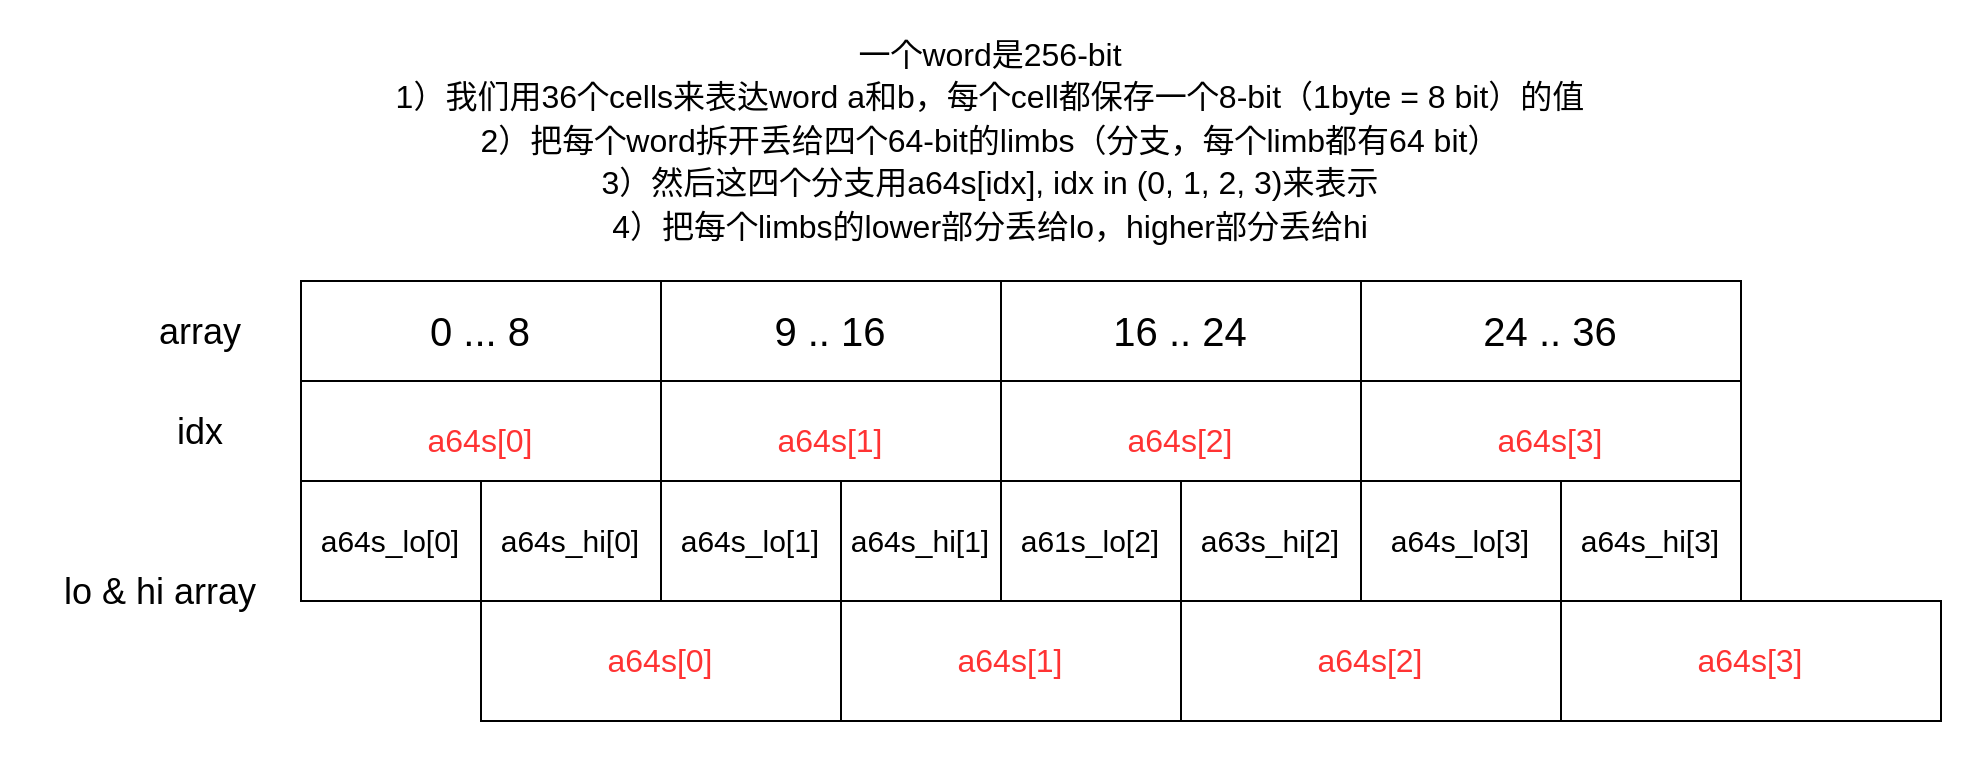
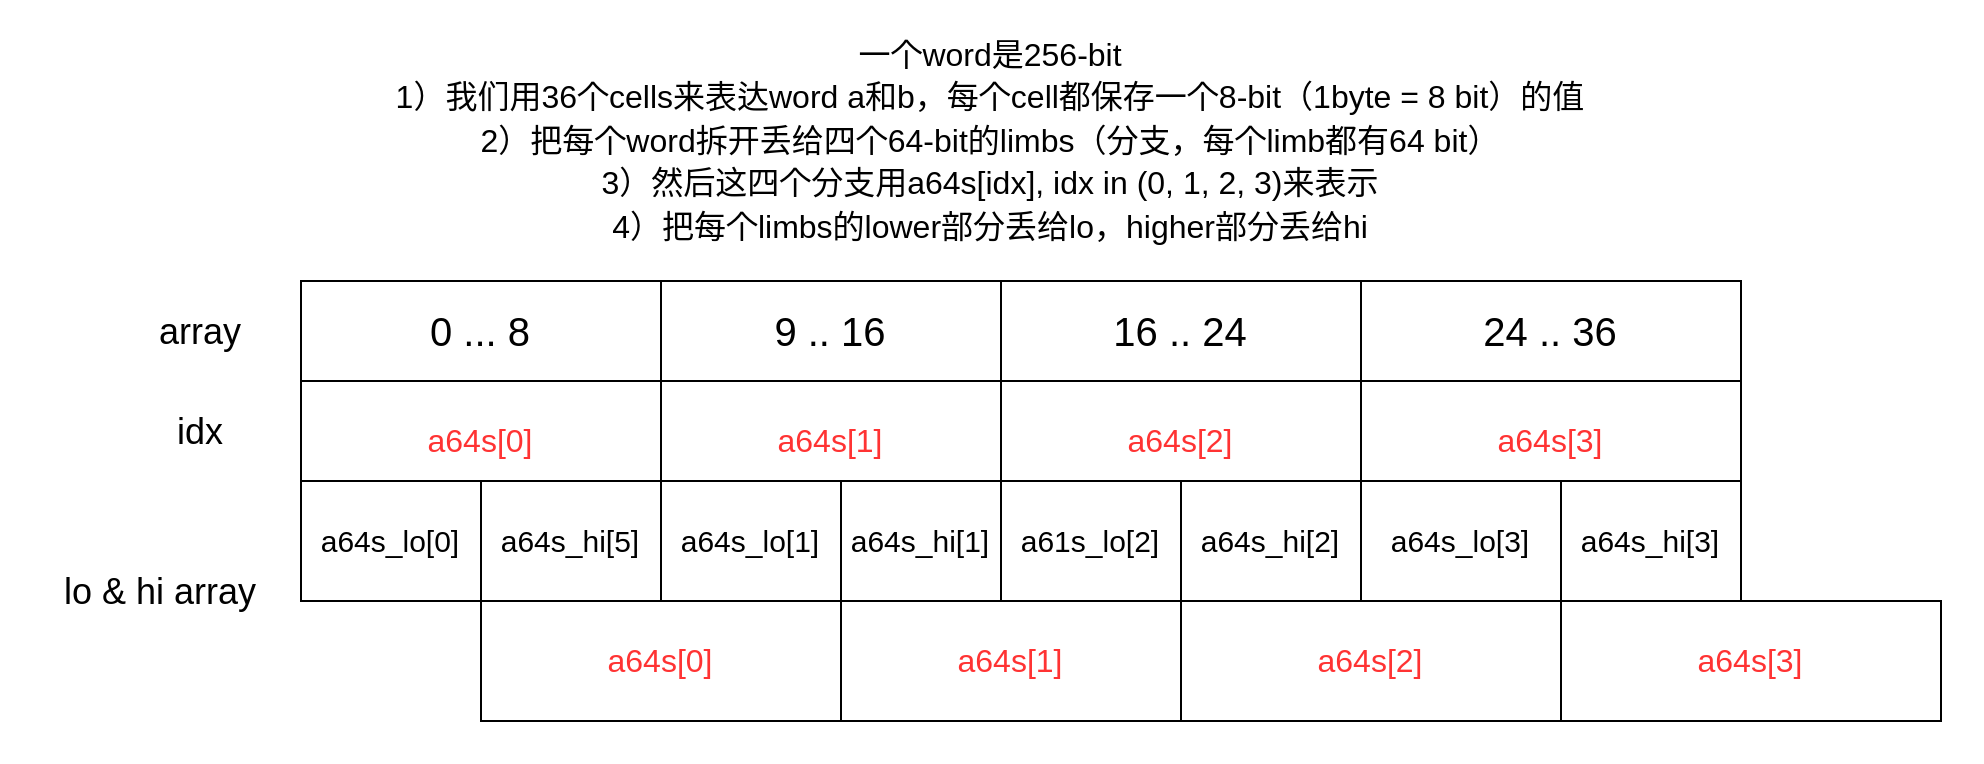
  <mxCell id="0" />
  <mxCell id="1" parent="0" />
  <mxCell id="2" value="" style="shape=table;html=1;whiteSpace=wrap;startSize=0;container=1;collapsible=0;childLayout=tableLayout;" parent="1" vertex="1"><mxGeometry x="150" y="140" width="720" height="100" as="geometry" /></mxCell>
  <mxCell id="3" value="" style="shape=tableRow;horizontal=0;startSize=0;swimlaneHead=0;swimlaneBody=0;top=0;left=0;bottom=0;right=0;collapsible=0;dropTarget=0;fillColor=none;points=[[0,0.5],[1,0.5]];portConstraint=eastwest;" parent="2" vertex="1"><mxGeometry width="720" height="50" as="geometry" /></mxCell>
  <mxCell id="4" value="&lt;font style=&quot;font-size: 20px;&quot;&gt;0 ... 8&lt;/font&gt;" style="shape=partialRectangle;html=1;whiteSpace=wrap;connectable=0;fillColor=none;top=0;left=0;bottom=0;right=0;overflow=hidden;" parent="3" vertex="1"><mxGeometry width="180" height="50" as="geometry"><mxRectangle width="180" height="50" as="alternateBounds" /></mxGeometry></mxCell>
  <mxCell id="5" value="&lt;font style=&quot;font-size: 20px;&quot;&gt;9 .. 16&lt;/font&gt;" style="shape=partialRectangle;html=1;whiteSpace=wrap;connectable=0;fillColor=none;top=0;left=0;bottom=0;right=0;overflow=hidden;" parent="3" vertex="1"><mxGeometry x="180" width="170" height="50" as="geometry"><mxRectangle width="170" height="50" as="alternateBounds" /></mxGeometry></mxCell>
  <mxCell id="6" value="&lt;font style=&quot;font-size: 20px;&quot;&gt;16 .. 24&lt;/font&gt;" style="shape=partialRectangle;html=1;whiteSpace=wrap;connectable=0;fillColor=none;top=0;left=0;bottom=0;right=0;overflow=hidden;" parent="3" vertex="1"><mxGeometry x="350" width="180" height="50" as="geometry"><mxRectangle width="180" height="50" as="alternateBounds" /></mxGeometry></mxCell>
  <mxCell id="7" value="&lt;font style=&quot;font-size: 20px;&quot;&gt;24 .. 36&lt;/font&gt;" style="shape=partialRectangle;html=1;whiteSpace=wrap;connectable=0;fillColor=none;top=0;left=0;bottom=0;right=0;overflow=hidden;" parent="3" vertex="1"><mxGeometry x="530" width="190" height="50" as="geometry"><mxRectangle width="190" height="50" as="alternateBounds" /></mxGeometry></mxCell>
  <mxCell id="8" value="" style="shape=tableRow;horizontal=0;startSize=0;swimlaneHead=0;swimlaneBody=0;top=0;left=0;bottom=0;right=0;collapsible=0;dropTarget=0;fillColor=none;points=[[0,0.5],[1,0.5]];portConstraint=eastwest;" parent="2" vertex="1"><mxGeometry y="50" width="720" height="50" as="geometry" /></mxCell>
  <mxCell id="9" value="&lt;pre style=&quot;box-sizing: border-box; margin-top: 0px; margin-bottom: 16px; overflow-wrap: normal; padding: 16px; overflow: auto; line-height: 1.45; background-color: var(--color-canvas-subtle); border-radius: 6px;&quot; class=&quot;notranslate&quot;&gt;&lt;code style=&quot;box-sizing: border-box; padding: 0px; margin: 0px; background: transparent; border-radius: 6px; word-break: normal; border: 0px; display: inline; overflow: visible; line-height: inherit; overflow-wrap: normal;&quot;&gt;&lt;font color=&quot;#ff3333&quot; face=&quot;Helvetica&quot; style=&quot;font-size: 16px;&quot;&gt;a64s[0]&lt;/font&gt;&lt;/code&gt;&lt;/pre&gt;" style="shape=partialRectangle;html=1;whiteSpace=wrap;connectable=0;fillColor=none;top=0;left=0;bottom=0;right=0;overflow=hidden;align=center;" parent="8" vertex="1"><mxGeometry width="180" height="50" as="geometry"><mxRectangle width="180" height="50" as="alternateBounds" /></mxGeometry></mxCell>
  <mxCell id="10" value="&lt;pre style=&quot;background-color: var(--color-canvas-subtle); box-sizing: border-box; margin-top: 0px; margin-bottom: 16px; overflow-wrap: normal; padding: 16px; overflow: auto; line-height: 1.45; border-radius: 6px;&quot; class=&quot;notranslate&quot;&gt;&lt;code style=&quot;box-sizing: border-box; padding: 0px; margin: 0px; background: transparent; border-radius: 6px; word-break: normal; border: 0px; display: inline; overflow: visible; line-height: inherit; overflow-wrap: normal;&quot;&gt;&lt;font color=&quot;#ff3333&quot; face=&quot;Helvetica&quot; style=&quot;font-size: 16px;&quot;&gt;a64s[1]&lt;/font&gt;&lt;/code&gt;&lt;/pre&gt;" style="shape=partialRectangle;html=1;whiteSpace=wrap;connectable=0;fillColor=none;top=0;left=0;bottom=0;right=0;overflow=hidden;" parent="8" vertex="1"><mxGeometry x="180" width="170" height="50" as="geometry"><mxRectangle width="170" height="50" as="alternateBounds" /></mxGeometry></mxCell>
  <mxCell id="11" value="&lt;pre style=&quot;background-color: var(--color-canvas-subtle); box-sizing: border-box; margin-top: 0px; margin-bottom: 16px; overflow-wrap: normal; padding: 16px; overflow: auto; line-height: 1.45; border-radius: 6px;&quot; class=&quot;notranslate&quot;&gt;&lt;code style=&quot;box-sizing: border-box; padding: 0px; margin: 0px; background: transparent; border-radius: 6px; word-break: normal; border: 0px; display: inline; overflow: visible; line-height: inherit; overflow-wrap: normal;&quot;&gt;&lt;font color=&quot;#ff3333&quot; face=&quot;Helvetica&quot; style=&quot;font-size: 16px;&quot;&gt;a64s[2]&lt;/font&gt;&lt;/code&gt;&lt;/pre&gt;" style="shape=partialRectangle;html=1;whiteSpace=wrap;connectable=0;fillColor=none;top=0;left=0;bottom=0;right=0;overflow=hidden;" parent="8" vertex="1"><mxGeometry x="350" width="180" height="50" as="geometry"><mxRectangle width="180" height="50" as="alternateBounds" /></mxGeometry></mxCell>
  <mxCell id="12" value="&lt;pre style=&quot;background-color: var(--color-canvas-subtle); box-sizing: border-box; margin-top: 0px; margin-bottom: 16px; overflow-wrap: normal; padding: 16px; overflow: auto; line-height: 1.45; border-radius: 6px;&quot; class=&quot;notranslate&quot;&gt;&lt;code style=&quot;box-sizing: border-box; padding: 0px; margin: 0px; background: transparent; border-radius: 6px; word-break: normal; border: 0px; display: inline; overflow: visible; line-height: inherit; overflow-wrap: normal;&quot;&gt;&lt;font color=&quot;#ff3333&quot; face=&quot;Helvetica&quot; style=&quot;font-size: 16px;&quot;&gt;a64s[3]&lt;/font&gt;&lt;/code&gt;&lt;/pre&gt;" style="shape=partialRectangle;html=1;whiteSpace=wrap;connectable=0;fillColor=none;top=0;left=0;bottom=0;right=0;overflow=hidden;" parent="8" vertex="1"><mxGeometry x="530" width="190" height="50" as="geometry"><mxRectangle width="190" height="50" as="alternateBounds" /></mxGeometry></mxCell>
  <mxCell id="13" value="&lt;font style=&quot;font-size: 18px;&quot;&gt;array&lt;/font&gt;" style="text;html=1;strokeColor=none;fillColor=none;align=center;verticalAlign=middle;whiteSpace=wrap;rounded=0;fontSize=20;" parent="1" vertex="1"><mxGeometry y="150" width="60" height="30" as="geometry" x="70" /></mxCell>
  <mxCell id="14" value="&lt;font style=&quot;font-size: 16px;&quot;&gt;一个word是256-bit&lt;br&gt;1）我们用36个cells来表达word a和b，每个cell都保存一个8-bit（1byte = 8 bit）的值&lt;br&gt;2）把每个word拆开丢给四个64-bit的limbs（分支，每个limb都有64 bit）&lt;br&gt;3）然后这四个分支用a64s[idx], idx in (0, 1, 2, 3)来表示&lt;br&gt;4）把每个limbs的lower部分丢给lo，higher部分丢给hi&lt;br&gt;&lt;/font&gt;" style="text;html=1;strokeColor=none;fillColor=none;align=center;verticalAlign=middle;whiteSpace=wrap;rounded=0;fontSize=18;" parent="1" vertex="1"><mxGeometry x="165" y="20" width="660" height="100" as="geometry" /></mxCell>
  <mxCell id="15" value="&lt;font style=&quot;font-size: 18px;&quot;&gt;idx&lt;/font&gt;" style="text;html=1;strokeColor=none;fillColor=none;align=center;verticalAlign=middle;whiteSpace=wrap;rounded=0;fontSize=20;" parent="1" vertex="1"><mxGeometry y="200" width="60" height="30" as="geometry" x="70" /></mxCell>
  <mxCell id="16" value="&lt;font style=&quot;font-size: 18px;&quot;&gt;lo &amp;amp; hi array&lt;/font&gt;" style="text;html=1;strokeColor=none;fillColor=none;align=center;verticalAlign=middle;whiteSpace=wrap;rounded=0;fontSize=20;" parent="1" vertex="1"><mxGeometry x="20" y="275" width="120" height="40" as="geometry" /></mxCell>
  <mxCell id="17" value="" style="shape=table;html=1;whiteSpace=wrap;startSize=0;container=1;collapsible=0;childLayout=tableLayout;fontFamily=Helvetica;fontSize=16;" parent="1" vertex="1"><mxGeometry x="150" y="240" width="720" height="60" as="geometry" /></mxCell>
  <mxCell id="18" value="" style="shape=tableRow;horizontal=0;startSize=0;swimlaneHead=0;swimlaneBody=0;top=0;left=0;bottom=0;right=0;collapsible=0;dropTarget=0;fillColor=none;points=[[0,0.5],[1,0.5]];portConstraint=eastwest;fontFamily=Helvetica;fontSize=16;" parent="17" vertex="1"><mxGeometry width="720" height="60" as="geometry" /></mxCell>
  <mxCell id="19" value="&lt;font style=&quot;font-size: 15px;&quot;&gt;a64s_lo[0]&lt;/font&gt;" style="shape=partialRectangle;html=1;whiteSpace=wrap;connectable=0;fillColor=none;top=0;left=0;bottom=0;right=0;overflow=hidden;fontFamily=Helvetica;fontSize=16;" parent="18" vertex="1"><mxGeometry width="90" height="60" as="geometry"><mxRectangle width="90" height="60" as="alternateBounds" /></mxGeometry></mxCell>
- <mxCell id="20" value="&lt;span style=&quot;font-size: 15px;&quot;&gt;a64s_hi[0]&lt;/span&gt;" style="shape=partialRectangle;html=1;whiteSpace=wrap;connectable=0;fillColor=none;top=0;left=0;bottom=0;right=0;overflow=hidden;fontFamily=Helvetica;fontSize=16;" parent="18" vertex="1"><mxGeometry x="90" width="90" height="60" as="geometry"><mxRectangle width="90" height="60" as="alternateBounds" /></mxGeometry></mxCell>
+ <mxCell id="20" value="&lt;span style=&quot;font-size: 15px;&quot;&gt;a64s_hi[5]&lt;/span&gt;" style="shape=partialRectangle;html=1;whiteSpace=wrap;connectable=0;fillColor=none;top=0;left=0;bottom=0;right=0;overflow=hidden;fontFamily=Helvetica;fontSize=16;" parent="18" vertex="1"><mxGeometry x="90" width="90" height="60" as="geometry"><mxRectangle width="90" height="60" as="alternateBounds" /></mxGeometry></mxCell>
  <mxCell id="21" value="&lt;span style=&quot;font-size: 15px;&quot;&gt;a64s_lo[1]&lt;/span&gt;" style="shape=partialRectangle;html=1;whiteSpace=wrap;connectable=0;fillColor=none;top=0;left=0;bottom=0;right=0;overflow=hidden;fontFamily=Helvetica;fontSize=16;" parent="18" vertex="1"><mxGeometry x="180" width="90" height="60" as="geometry"><mxRectangle width="90" height="60" as="alternateBounds" /></mxGeometry></mxCell>
  <mxCell id="22" value="&lt;span style=&quot;font-size: 15px;&quot;&gt;a64s_hi[1]&lt;/span&gt;" style="shape=partialRectangle;html=1;whiteSpace=wrap;connectable=0;fillColor=none;top=0;left=0;bottom=0;right=0;overflow=hidden;fontFamily=Helvetica;fontSize=16;" parent="18" vertex="1"><mxGeometry x="270" width="80" height="60" as="geometry"><mxRectangle width="80" height="60" as="alternateBounds" /></mxGeometry></mxCell>
  <mxCell id="23" value="&lt;span style=&quot;font-size: 15px;&quot;&gt;a61s_lo[2]&lt;/span&gt;" style="shape=partialRectangle;html=1;whiteSpace=wrap;connectable=0;fillColor=none;top=0;left=0;bottom=0;right=0;overflow=hidden;fontFamily=Helvetica;fontSize=16;" parent="18" vertex="1"><mxGeometry x="350" width="90" height="60" as="geometry"><mxRectangle width="90" height="60" as="alternateBounds" /></mxGeometry></mxCell>
- <mxCell id="24" value="&lt;span style=&quot;font-size: 15px;&quot;&gt;a63s_hi[2]&lt;/span&gt;" style="shape=partialRectangle;html=1;whiteSpace=wrap;connectable=0;fillColor=none;top=0;left=0;bottom=0;right=0;overflow=hidden;fontFamily=Helvetica;fontSize=16;" parent="18" vertex="1"><mxGeometry x="440" width="90" height="60" as="geometry"><mxRectangle width="90" height="60" as="alternateBounds" /></mxGeometry></mxCell>
+ <mxCell id="24" value="&lt;span style=&quot;font-size: 15px;&quot;&gt;a64s_hi[2]&lt;/span&gt;" style="shape=partialRectangle;html=1;whiteSpace=wrap;connectable=0;fillColor=none;top=0;left=0;bottom=0;right=0;overflow=hidden;fontFamily=Helvetica;fontSize=16;" parent="18" vertex="1"><mxGeometry x="440" width="90" height="60" as="geometry"><mxRectangle width="90" height="60" as="alternateBounds" /></mxGeometry></mxCell>
  <mxCell id="25" value="&lt;span style=&quot;font-size: 15px;&quot;&gt;a64s_lo[3]&lt;/span&gt;" style="shape=partialRectangle;html=1;whiteSpace=wrap;connectable=0;fillColor=none;top=0;left=0;bottom=0;right=0;overflow=hidden;fontFamily=Helvetica;fontSize=16;" parent="18" vertex="1"><mxGeometry x="530" width="100" height="60" as="geometry"><mxRectangle width="100" height="60" as="alternateBounds" /></mxGeometry></mxCell>
  <mxCell id="26" value="&lt;span style=&quot;font-size: 15px;&quot;&gt;a64s_hi[3]&lt;/span&gt;" style="shape=partialRectangle;html=1;whiteSpace=wrap;connectable=0;fillColor=none;top=0;left=0;bottom=0;right=0;overflow=hidden;fontFamily=Helvetica;fontSize=16;" parent="18" vertex="1"><mxGeometry x="630" width="90" height="60" as="geometry"><mxRectangle width="90" height="60" as="alternateBounds" /></mxGeometry></mxCell>
  <mxCell id="27" value="" style="shape=table;html=1;whiteSpace=wrap;startSize=0;container=1;collapsible=0;childLayout=tableLayout;" vertex="1" parent="1"><mxGeometry x="240" y="300" width="730" height="60" as="geometry" /></mxCell>
  <mxCell id="28" style="shape=tableRow;horizontal=0;startSize=0;swimlaneHead=0;swimlaneBody=0;top=0;left=0;bottom=0;right=0;collapsible=0;dropTarget=0;fillColor=none;points=[[0,0.5],[1,0.5]];portConstraint=eastwest;" vertex="1" parent="27"><mxGeometry width="730" height="60" as="geometry" /></mxCell>
  <mxCell id="29" value="&lt;pre style=&quot;background-color: var(--color-canvas-subtle); box-sizing: border-box; margin-top: 0px; margin-bottom: 16px; overflow-wrap: normal; padding: 16px; overflow: auto; line-height: 1.45; border-radius: 6px;&quot; class=&quot;notranslate&quot;&gt;&lt;code style=&quot;box-sizing: border-box; padding: 0px; margin: 0px; background: transparent; border-radius: 6px; word-break: normal; border: 0px; display: inline; overflow: visible; line-height: inherit; overflow-wrap: normal;&quot;&gt;&lt;font color=&quot;#ff3333&quot; style=&quot;font-size: 16px;&quot; face=&quot;Helvetica&quot;&gt;a64s[0]&lt;/font&gt;&lt;/code&gt;&lt;/pre&gt;" style="shape=partialRectangle;html=1;whiteSpace=wrap;connectable=0;fillColor=none;top=0;left=0;bottom=0;right=0;overflow=hidden;" vertex="1" parent="28"><mxGeometry width="180" height="60" as="geometry"><mxRectangle width="180" height="60" as="alternateBounds" /></mxGeometry></mxCell>
  <mxCell id="30" value="&lt;pre style=&quot;background-color: var(--color-canvas-subtle); box-sizing: border-box; margin-top: 0px; margin-bottom: 16px; overflow-wrap: normal; padding: 16px; overflow: auto; line-height: 1.45; border-radius: 6px;&quot; class=&quot;notranslate&quot;&gt;&lt;code style=&quot;box-sizing: border-box; padding: 0px; margin: 0px; background: transparent; border-radius: 6px; word-break: normal; border: 0px; display: inline; overflow: visible; line-height: inherit; overflow-wrap: normal;&quot;&gt;&lt;font color=&quot;#ff3333&quot; style=&quot;font-size: 16px;&quot; face=&quot;Helvetica&quot;&gt;a64s[1]&lt;/font&gt;&lt;/code&gt;&lt;/pre&gt;" style="shape=partialRectangle;html=1;whiteSpace=wrap;connectable=0;fillColor=none;top=0;left=0;bottom=0;right=0;overflow=hidden;" vertex="1" parent="28"><mxGeometry x="180" width="170" height="60" as="geometry"><mxRectangle width="170" height="60" as="alternateBounds" /></mxGeometry></mxCell>
  <mxCell id="31" value="&lt;pre style=&quot;background-color: var(--color-canvas-subtle); box-sizing: border-box; margin-top: 0px; margin-bottom: 16px; overflow-wrap: normal; padding: 16px; overflow: auto; line-height: 1.45; border-radius: 6px;&quot; class=&quot;notranslate&quot;&gt;&lt;code style=&quot;box-sizing: border-box; padding: 0px; margin: 0px; background: transparent; border-radius: 6px; word-break: normal; border: 0px; display: inline; overflow: visible; line-height: inherit; overflow-wrap: normal;&quot;&gt;&lt;font color=&quot;#ff3333&quot; style=&quot;font-size: 16px;&quot; face=&quot;Helvetica&quot;&gt;a64s[2]&lt;/font&gt;&lt;/code&gt;&lt;/pre&gt;" style="shape=partialRectangle;html=1;whiteSpace=wrap;connectable=0;fillColor=none;top=0;left=0;bottom=0;right=0;overflow=hidden;" vertex="1" parent="28"><mxGeometry x="350" width="190" height="60" as="geometry"><mxRectangle width="190" height="60" as="alternateBounds" /></mxGeometry></mxCell>
  <mxCell id="32" value="&lt;pre style=&quot;background-color: var(--color-canvas-subtle); box-sizing: border-box; margin-top: 0px; margin-bottom: 16px; overflow-wrap: normal; padding: 16px; overflow: auto; line-height: 1.45; border-radius: 6px;&quot; class=&quot;notranslate&quot;&gt;&lt;code style=&quot;box-sizing: border-box; padding: 0px; margin: 0px; background: transparent; border-radius: 6px; word-break: normal; border: 0px; display: inline; overflow: visible; line-height: inherit; overflow-wrap: normal;&quot;&gt;&lt;font color=&quot;#ff3333&quot; style=&quot;font-size: 16px;&quot; face=&quot;Helvetica&quot;&gt;a64s[3]&lt;/font&gt;&lt;/code&gt;&lt;/pre&gt;" style="shape=partialRectangle;html=1;whiteSpace=wrap;connectable=0;fillColor=none;top=0;left=0;bottom=0;right=0;overflow=hidden;" vertex="1" parent="28"><mxGeometry x="540" width="190" height="60" as="geometry"><mxRectangle width="190" height="60" as="alternateBounds" /></mxGeometry></mxCell>
